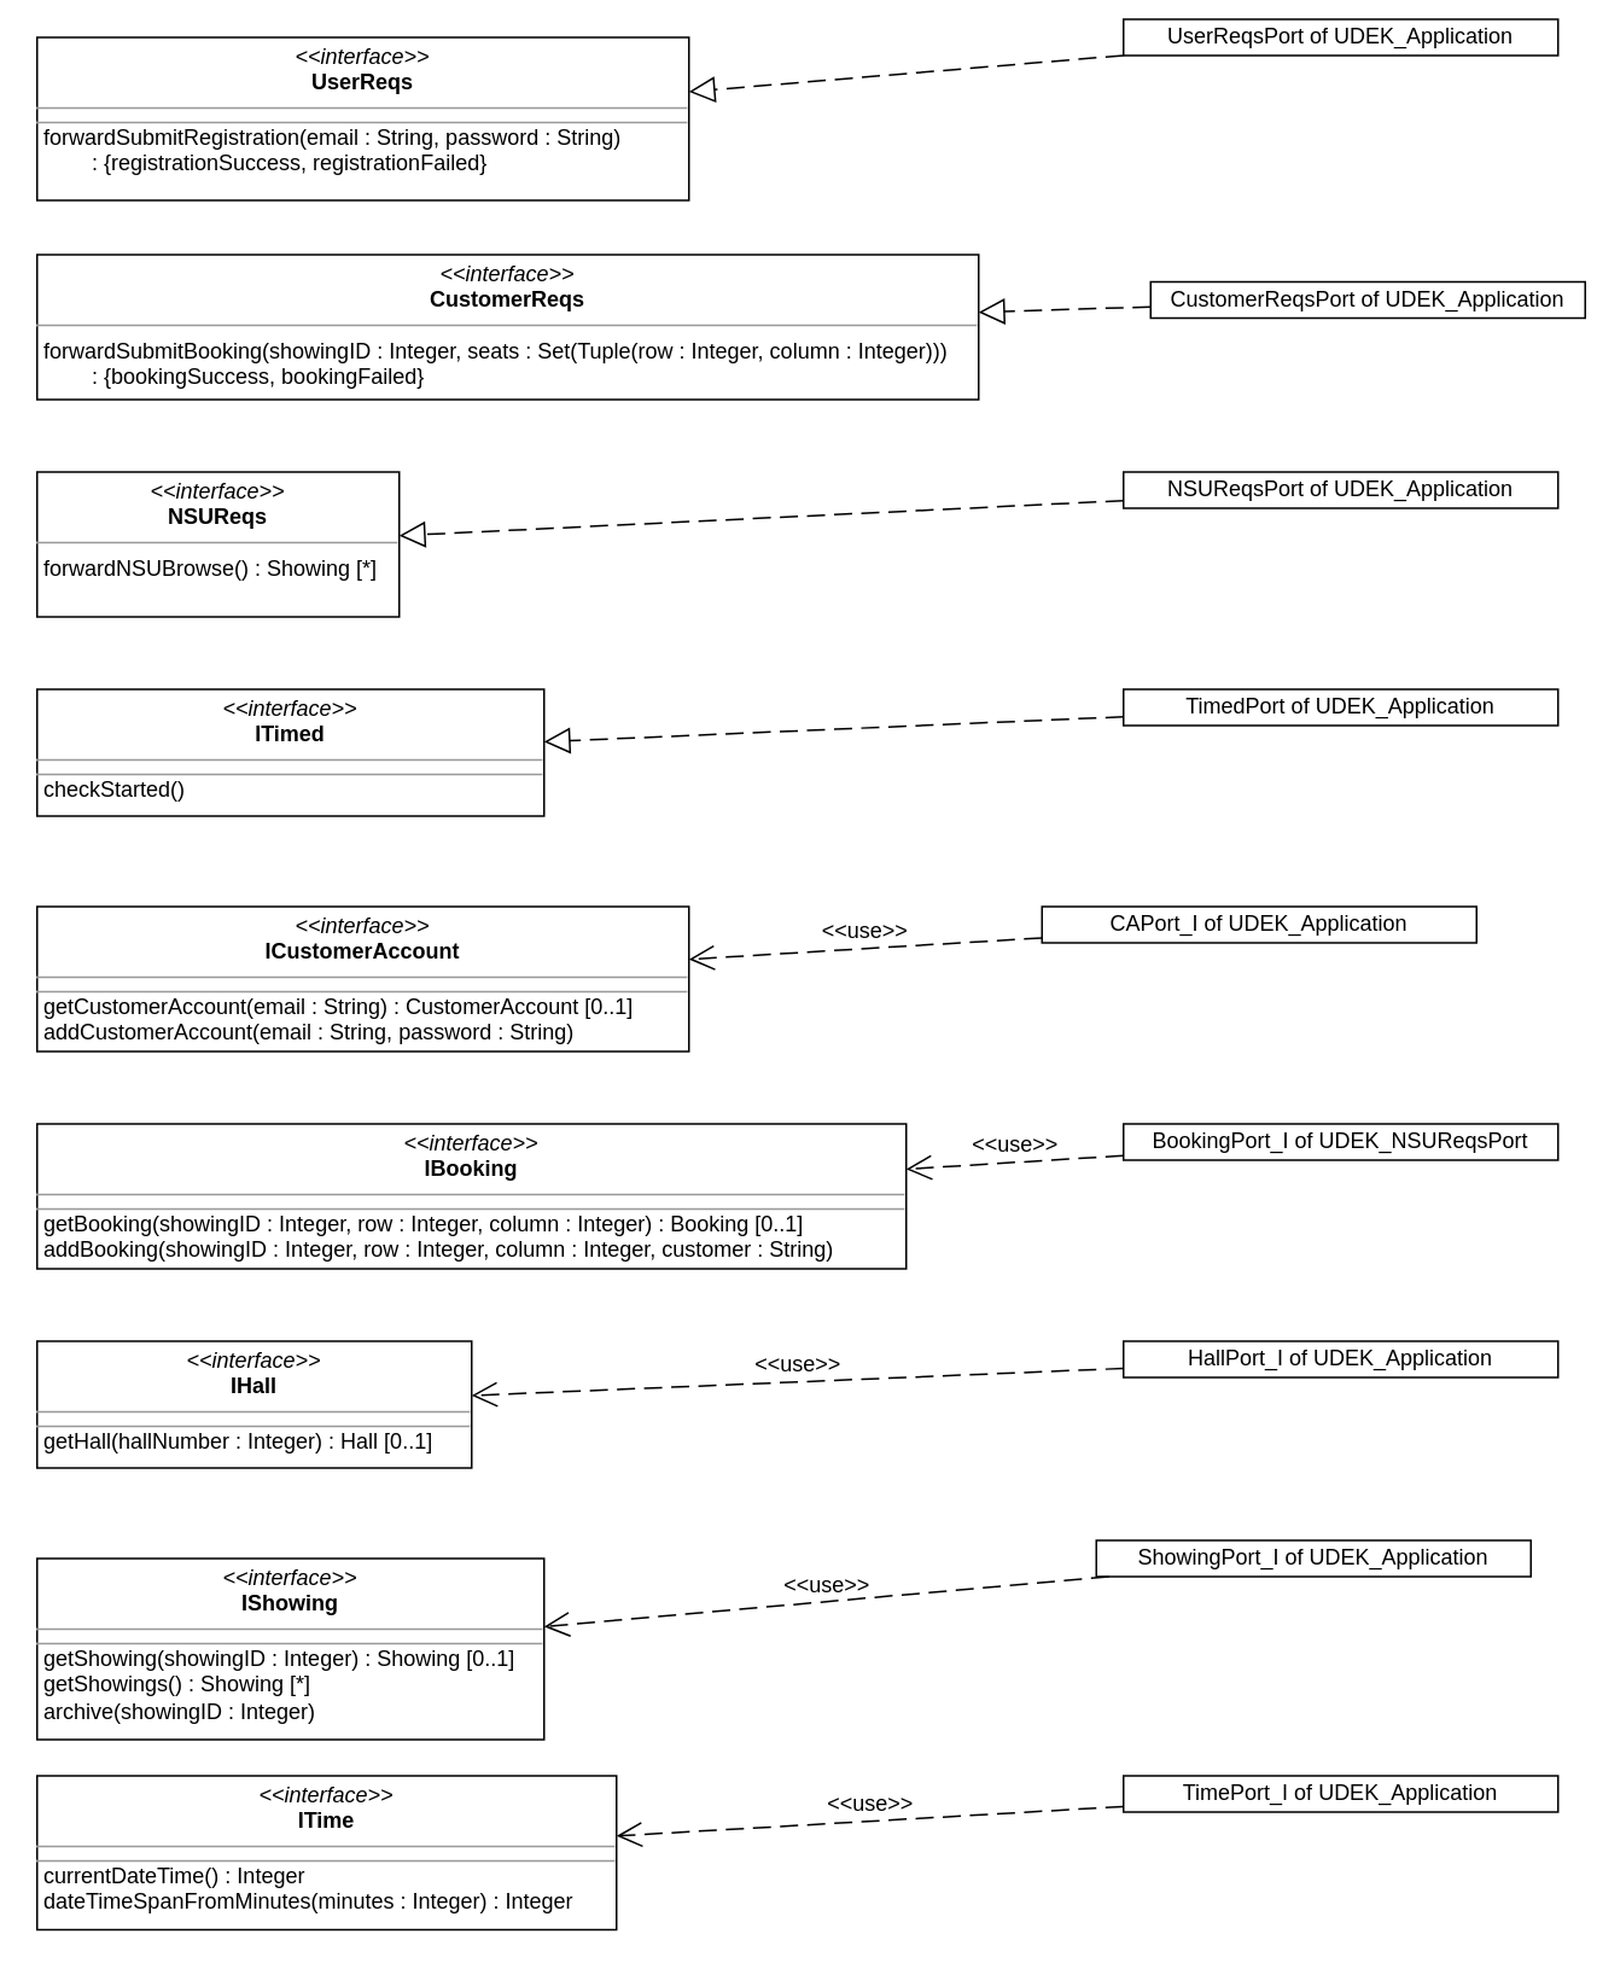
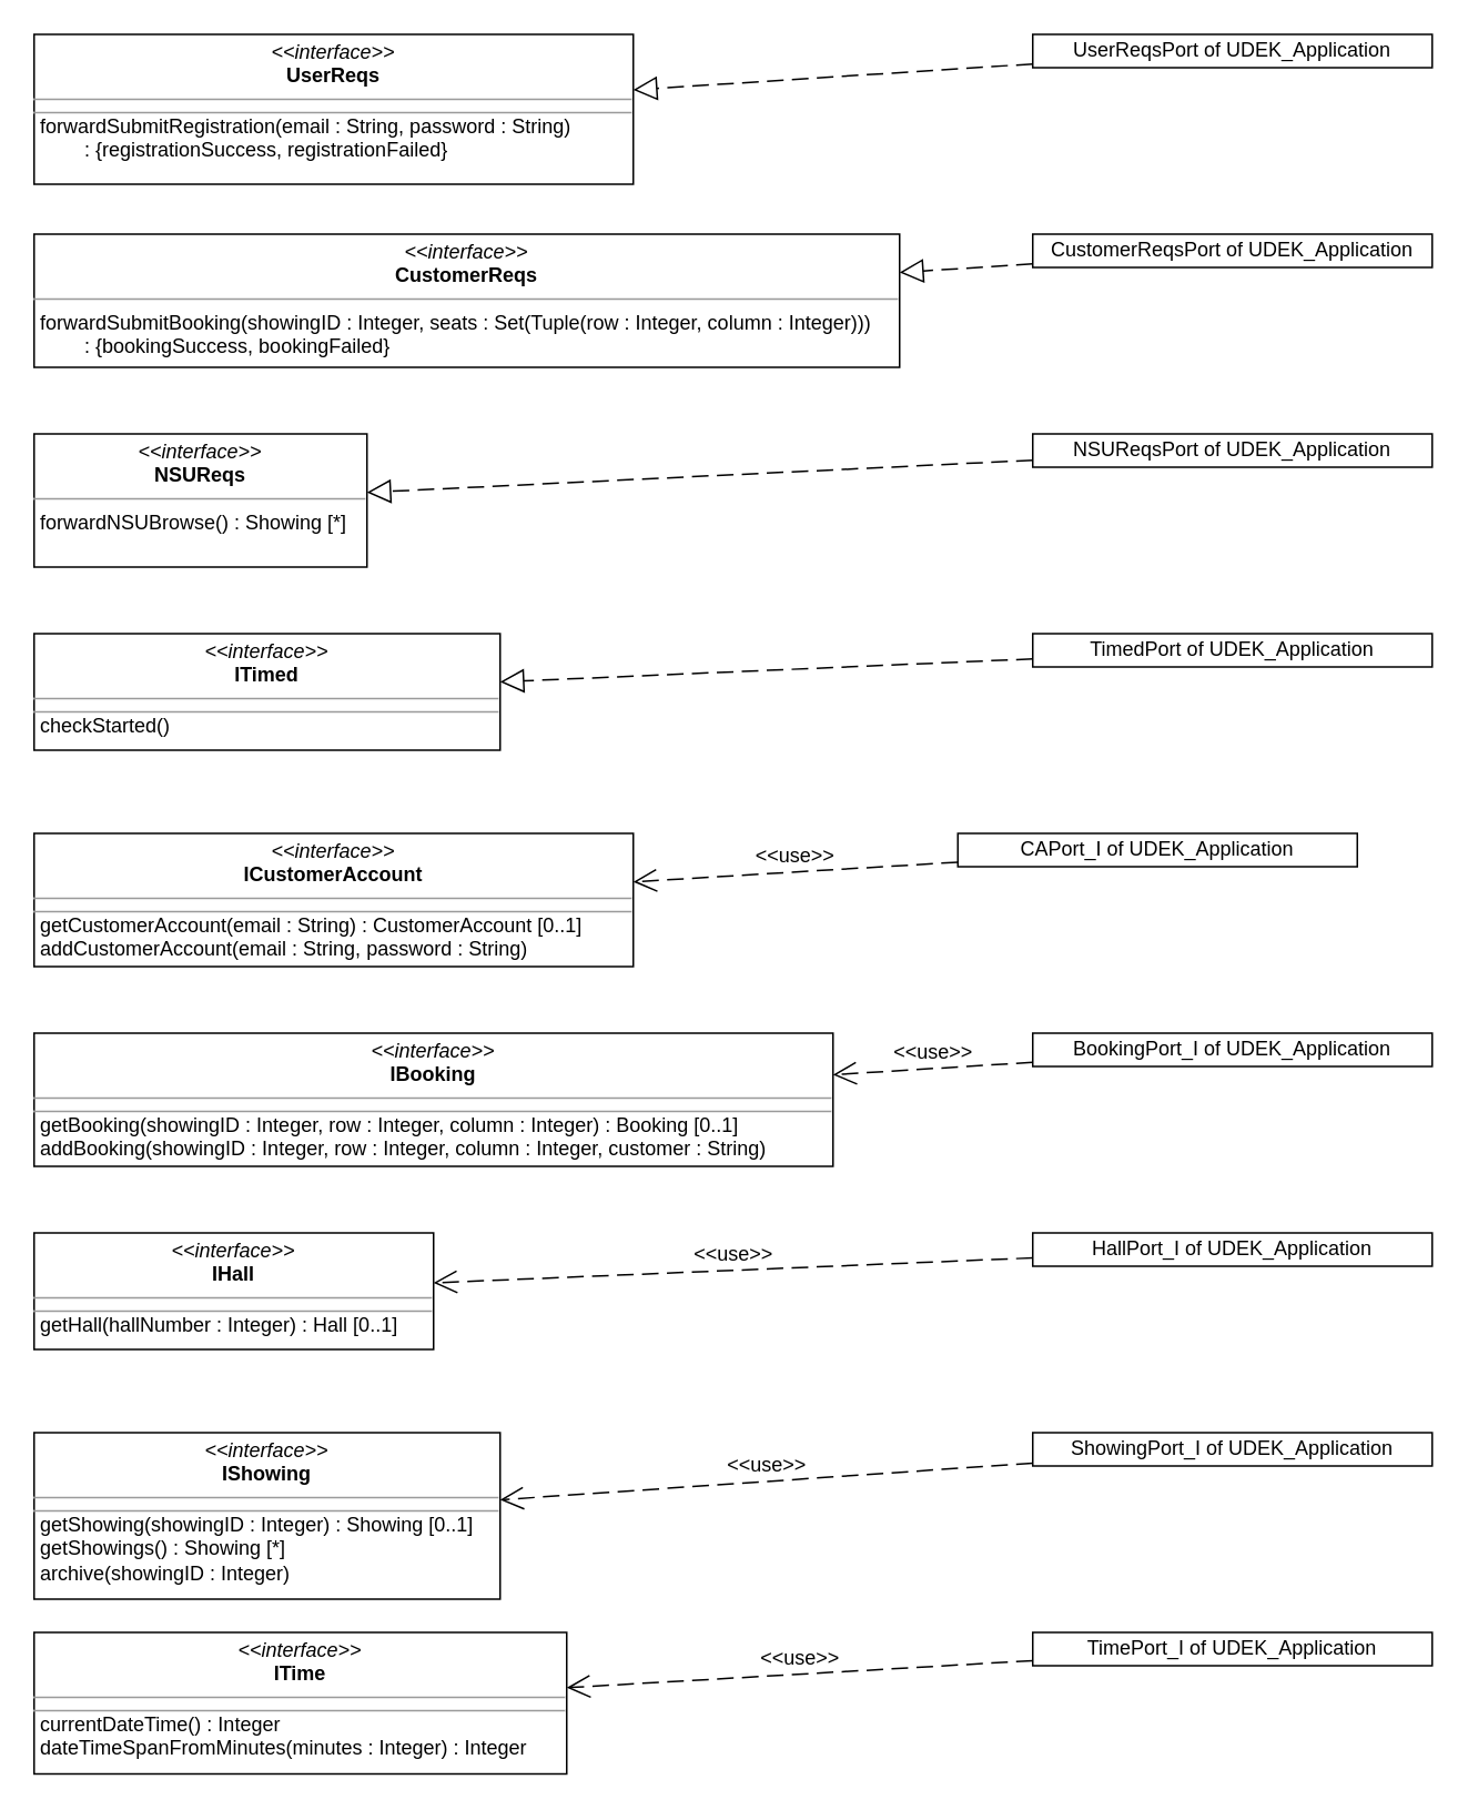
  <mxCell id="0" />
  <mxCell id="1" parent="0" />
  <mxCell id="2" value="&lt;p style=&quot;margin: 0px ; margin-top: 4px ; text-align: center&quot;&gt;&lt;i&gt;&amp;lt;&amp;lt;interface&amp;gt;&amp;gt;&lt;/i&gt;&lt;br&gt;&lt;b&gt;UserReqs&lt;/b&gt;&lt;/p&gt;&lt;hr size=&quot;1&quot;&gt;&lt;p style=&quot;margin: 0px 0px 0px 4px ; font-size: 1px&quot;&gt;&lt;font style=&quot;font-size: 1px&quot;&gt;&lt;br&gt;&lt;/font&gt;&lt;/p&gt;&lt;hr size=&quot;1&quot; style=&quot;font-size: 1px&quot;&gt;&lt;p style=&quot;margin: 0px ; margin-left: 4px&quot;&gt;forwardSubmitRegistration(email : String, password : String)&lt;/p&gt;&lt;p style=&quot;margin: 0px ; margin-left: 4px&quot;&gt;&lt;span style=&quot;white-space: pre&quot;&gt;&#09;&lt;/span&gt;: {registrationSuccess, registrationFailed}&lt;/p&gt;" style="verticalAlign=top;align=left;overflow=fill;fontSize=12;fontFamily=Helvetica;html=1;fontColor=default;" vertex="1" parent="1"><mxGeometry x="20" y="20" width="360" height="90" as="geometry" /></mxCell>
  <mxCell id="3" value="&lt;p style=&quot;margin: 0px ; margin-top: 4px ; text-align: center&quot;&gt;&lt;i&gt;&amp;lt;&amp;lt;interface&amp;gt;&amp;gt;&lt;/i&gt;&lt;br&gt;&lt;b&gt;ICustomerAccount&lt;/b&gt;&lt;/p&gt;&lt;hr size=&quot;1&quot;&gt;&lt;p style=&quot;margin: 0px 0px 0px 4px ; font-size: 1px&quot;&gt;&lt;font style=&quot;font-size: 1px&quot;&gt;&lt;br&gt;&lt;/font&gt;&lt;/p&gt;&lt;hr size=&quot;1&quot; style=&quot;font-size: 1px&quot;&gt;&lt;p style=&quot;margin: 0px ; margin-left: 4px&quot;&gt;getCustomerAccount(email : String)&amp;nbsp;&lt;span&gt;: CustomerAccount [0..1]&lt;/span&gt;&lt;/p&gt;&lt;p style=&quot;margin: 0px ; margin-left: 4px&quot;&gt;addCustomerAccount(email : String, password : String)&lt;/p&gt;" style="verticalAlign=top;align=left;overflow=fill;fontSize=12;fontFamily=Helvetica;html=1;fontColor=default;" vertex="1" parent="1"><mxGeometry x="20" y="500" width="360" height="80" as="geometry" /></mxCell>
- <mxCell id="4" value="UserReqsPort of UDEK_Application" style="rounded=0;whiteSpace=wrap;html=1;fontFamily=Helvetica;fontSize=12;fontColor=default;" vertex="1" parent="1"><mxGeometry x="620" y="10" width="240" height="20" as="geometry" /></mxCell>
+ <mxCell id="4" value="UserReqsPort of UDEK_Application" style="rounded=0;whiteSpace=wrap;html=1;fontFamily=Helvetica;fontSize=12;fontColor=default;" vertex="1" parent="1"><mxGeometry x="620" y="20" width="240" height="20" as="geometry" /></mxCell>
  <mxCell id="5" value="&amp;lt;&amp;lt;use&amp;gt;&amp;gt;" style="edgeStyle=none;shape=connector;rounded=0;orthogonalLoop=1;jettySize=auto;html=1;labelBackgroundColor=none;fontFamily=Helvetica;fontSize=12;fontColor=default;startArrow=none;startFill=0;endArrow=open;endFill=0;endSize=12;strokeColor=default;startSize=12;dashed=1;dashPattern=10 5;align=center;verticalAlign=bottom;" edge="1" parent="1" source="6" target="3"><mxGeometry relative="1" as="geometry" /></mxCell>
  <mxCell id="6" value="CAPort_I of UDEK_Application" style="rounded=0;whiteSpace=wrap;html=1;fontFamily=Helvetica;fontSize=12;fontColor=default;" vertex="1" parent="1"><mxGeometry x="575" y="500" width="240" height="20" as="geometry" /></mxCell>
  <mxCell id="7" style="edgeStyle=none;shape=connector;rounded=0;orthogonalLoop=1;jettySize=auto;html=1;labelBackgroundColor=none;fontFamily=Helvetica;fontSize=12;fontColor=default;startArrow=none;startFill=0;endArrow=block;endFill=0;endSize=12;strokeColor=default;startSize=12;dashed=1;dashPattern=10 5;" edge="1" parent="1" source="4" target="2"><mxGeometry relative="1" as="geometry"><mxPoint x="470" y="188.562" as="sourcePoint" /><mxPoint x="390" y="187.466" as="targetPoint" /></mxGeometry></mxCell>
  <mxCell id="8" value="&lt;p style=&quot;margin: 0px ; margin-top: 4px ; text-align: center&quot;&gt;&lt;i&gt;&amp;lt;&amp;lt;interface&amp;gt;&amp;gt;&lt;/i&gt;&lt;br&gt;&lt;b&gt;IBooking&lt;/b&gt;&lt;/p&gt;&lt;hr size=&quot;1&quot;&gt;&lt;p style=&quot;margin: 0px 0px 0px 4px ; font-size: 1px&quot;&gt;&lt;font style=&quot;font-size: 1px&quot;&gt;&lt;br&gt;&lt;/font&gt;&lt;/p&gt;&lt;hr size=&quot;1&quot; style=&quot;font-size: 1px&quot;&gt;&lt;p style=&quot;margin: 0px ; margin-left: 4px&quot;&gt;getBooking(showingID : Integer, row : Integer, column : Integer)&amp;nbsp;&lt;span&gt;: Booking [0..1]&lt;/span&gt;&lt;/p&gt;&lt;p style=&quot;margin: 0px ; margin-left: 4px&quot;&gt;addBooking(showingID : Integer, row : Integer, column : Integer, customer : String)&lt;span&gt;&lt;br&gt;&lt;/span&gt;&lt;/p&gt;" style="verticalAlign=top;align=left;overflow=fill;fontSize=12;fontFamily=Helvetica;html=1;fontColor=default;" vertex="1" parent="1"><mxGeometry x="20" y="620" width="480" height="80" as="geometry" /></mxCell>
- <mxCell id="9" value="BookingPort_I of UDEK_NSUReqsPort" style="rounded=0;whiteSpace=wrap;html=1;fontFamily=Helvetica;fontSize=12;fontColor=default;" vertex="1" parent="1"><mxGeometry x="620" y="620" width="240" height="20" as="geometry" /></mxCell>
+ <mxCell id="9" value="BookingPort_I of UDEK_Application" style="rounded=0;whiteSpace=wrap;html=1;fontFamily=Helvetica;fontSize=12;fontColor=default;" vertex="1" parent="1"><mxGeometry x="620" y="620" width="240" height="20" as="geometry" /></mxCell>
  <mxCell id="10" value="&amp;lt;&amp;lt;use&amp;gt;&amp;gt;" style="edgeStyle=none;shape=connector;rounded=0;orthogonalLoop=1;jettySize=auto;html=1;labelBackgroundColor=none;fontFamily=Helvetica;fontSize=12;fontColor=default;startArrow=none;startFill=0;endArrow=open;endFill=0;endSize=12;strokeColor=default;startSize=12;dashed=1;dashPattern=10 5;align=center;verticalAlign=bottom;" edge="1" parent="1" source="9" target="8"><mxGeometry relative="1" as="geometry"><mxPoint x="643.095" y="450" as="sourcePoint" /><mxPoint x="270" y="521.881" as="targetPoint" /></mxGeometry></mxCell>
  <mxCell id="11" value="&lt;p style=&quot;margin: 0px ; margin-top: 4px ; text-align: center&quot;&gt;&lt;i&gt;&amp;lt;&amp;lt;interface&amp;gt;&amp;gt;&lt;/i&gt;&lt;br&gt;&lt;b&gt;IHall&lt;/b&gt;&lt;/p&gt;&lt;hr size=&quot;1&quot;&gt;&lt;p style=&quot;margin: 0px 0px 0px 4px ; font-size: 1px&quot;&gt;&lt;font style=&quot;font-size: 1px&quot;&gt;&lt;br&gt;&lt;/font&gt;&lt;/p&gt;&lt;hr size=&quot;1&quot; style=&quot;font-size: 1px&quot;&gt;&lt;p style=&quot;margin: 0px ; margin-left: 4px&quot;&gt;getHall(hallNumber : Integer)&amp;nbsp;&lt;span&gt;: Hall [0..1]&lt;/span&gt;&lt;/p&gt;" style="verticalAlign=top;align=left;overflow=fill;fontSize=12;fontFamily=Helvetica;html=1;fontColor=default;" vertex="1" parent="1"><mxGeometry x="20" y="740" width="240" height="70" as="geometry" /></mxCell>
  <mxCell id="12" value="HallPort_I of UDEK_Application" style="rounded=0;whiteSpace=wrap;html=1;fontFamily=Helvetica;fontSize=12;fontColor=default;" vertex="1" parent="1"><mxGeometry x="620" y="740" width="240" height="20" as="geometry" /></mxCell>
  <mxCell id="13" value="&amp;lt;&amp;lt;use&amp;gt;&amp;gt;" style="edgeStyle=none;shape=connector;rounded=0;orthogonalLoop=1;jettySize=auto;html=1;labelBackgroundColor=none;fontFamily=Helvetica;fontSize=12;fontColor=default;startArrow=none;startFill=0;endArrow=open;endFill=0;endSize=12;strokeColor=default;startSize=12;dashed=1;dashPattern=10 5;align=center;verticalAlign=bottom;" edge="1" parent="1" source="12" target="11"><mxGeometry relative="1" as="geometry"><mxPoint x="630" y="647.5" as="sourcePoint" /><mxPoint x="510" y="655" as="targetPoint" /></mxGeometry></mxCell>
  <mxCell id="14" value="&lt;p style=&quot;margin: 0px ; margin-top: 4px ; text-align: center&quot;&gt;&lt;i&gt;&amp;lt;&amp;lt;interface&amp;gt;&amp;gt;&lt;/i&gt;&lt;br&gt;&lt;b&gt;ITime&lt;/b&gt;&lt;/p&gt;&lt;hr size=&quot;1&quot;&gt;&lt;p style=&quot;margin: 0px 0px 0px 4px ; font-size: 1px&quot;&gt;&lt;font style=&quot;font-size: 1px&quot;&gt;&lt;br&gt;&lt;/font&gt;&lt;/p&gt;&lt;hr size=&quot;1&quot; style=&quot;font-size: 1px&quot;&gt;&lt;p style=&quot;margin: 0px ; margin-left: 4px&quot;&gt;currentDateTime() : Integer&lt;/p&gt;&lt;p style=&quot;margin: 0px ; margin-left: 4px&quot;&gt;dateTimeSpanFromMinutes(minutes : Integer) : Integer&lt;/p&gt;" style="verticalAlign=top;align=left;overflow=fill;fontSize=12;fontFamily=Helvetica;html=1;fontColor=default;" vertex="1" parent="1"><mxGeometry x="20" y="980" width="320" height="85" as="geometry" /></mxCell>
  <mxCell id="15" value="TimePort_I of UDEK_Application" style="rounded=0;whiteSpace=wrap;html=1;fontFamily=Helvetica;fontSize=12;fontColor=default;" vertex="1" parent="1"><mxGeometry x="620" y="980" width="240" height="20" as="geometry" /></mxCell>
  <mxCell id="16" value="&amp;lt;&amp;lt;use&amp;gt;&amp;gt;" style="edgeStyle=none;shape=connector;rounded=0;orthogonalLoop=1;jettySize=auto;html=1;labelBackgroundColor=none;fontFamily=Helvetica;fontSize=12;fontColor=default;startArrow=none;startFill=0;endArrow=open;endFill=0;endSize=12;strokeColor=default;startSize=12;dashed=1;dashPattern=10 5;align=center;verticalAlign=bottom;" edge="1" parent="1" source="15" target="14"><mxGeometry relative="1" as="geometry"><mxPoint x="630" y="885" as="sourcePoint" /><mxPoint x="270" y="900" as="targetPoint" /></mxGeometry></mxCell>
  <mxCell id="17" value="&lt;p style=&quot;margin: 0px ; margin-top: 4px ; text-align: center&quot;&gt;&lt;i&gt;&amp;lt;&amp;lt;interface&amp;gt;&amp;gt;&lt;/i&gt;&lt;br&gt;&lt;b&gt;IShowing&lt;/b&gt;&lt;/p&gt;&lt;hr size=&quot;1&quot;&gt;&lt;p style=&quot;margin: 0px 0px 0px 4px ; font-size: 1px&quot;&gt;&lt;font style=&quot;font-size: 1px&quot;&gt;&lt;br&gt;&lt;/font&gt;&lt;/p&gt;&lt;hr size=&quot;1&quot; style=&quot;font-size: 1px&quot;&gt;&lt;p style=&quot;margin: 0px ; margin-left: 4px&quot;&gt;getShowing(showingID : Integer)&amp;nbsp;&lt;span&gt;: Showing [0..1]&lt;/span&gt;&lt;/p&gt;&lt;p style=&quot;margin: 0px ; margin-left: 4px&quot;&gt;&lt;span&gt;getShowings() : Showing [*]&lt;/span&gt;&lt;/p&gt;&lt;p style=&quot;margin: 0px ; margin-left: 4px&quot;&gt;&lt;span&gt;archive(showingID : Integer)&lt;/span&gt;&lt;/p&gt;" style="verticalAlign=top;align=left;overflow=fill;fontSize=12;fontFamily=Helvetica;html=1;fontColor=default;" vertex="1" parent="1"><mxGeometry x="20" y="860" width="280" height="100" as="geometry" /></mxCell>
- <mxCell id="18" value="ShowingPort_I of UDEK_Application" style="rounded=0;whiteSpace=wrap;html=1;fontFamily=Helvetica;fontSize=12;fontColor=default;" vertex="1" parent="1"><mxGeometry x="605" y="850" width="240" height="20" as="geometry" /></mxCell>
+ <mxCell id="18" value="ShowingPort_I of UDEK_Application" style="rounded=0;whiteSpace=wrap;html=1;fontFamily=Helvetica;fontSize=12;fontColor=default;" vertex="1" parent="1"><mxGeometry x="620" y="860" width="240" height="20" as="geometry" /></mxCell>
  <mxCell id="19" value="&amp;lt;&amp;lt;use&amp;gt;&amp;gt;" style="edgeStyle=none;shape=connector;rounded=0;orthogonalLoop=1;jettySize=auto;html=1;labelBackgroundColor=none;fontFamily=Helvetica;fontSize=12;fontColor=default;startArrow=none;startFill=0;endArrow=open;endFill=0;endSize=12;strokeColor=default;startSize=12;dashed=1;dashPattern=10 5;align=center;verticalAlign=bottom;" edge="1" parent="1" source="18" target="17"><mxGeometry relative="1" as="geometry"><mxPoint x="590" y="1006.757" as="sourcePoint" /><mxPoint x="350" y="1022.203" as="targetPoint" /></mxGeometry></mxCell>
  <mxCell id="20" value="&lt;p style=&quot;margin: 0px ; margin-top: 4px ; text-align: center&quot;&gt;&lt;i&gt;&amp;lt;&amp;lt;interface&amp;gt;&amp;gt;&lt;/i&gt;&lt;br&gt;&lt;b&gt;ITimed&lt;/b&gt;&lt;/p&gt;&lt;hr size=&quot;1&quot;&gt;&lt;p style=&quot;margin: 0px 0px 0px 4px ; font-size: 1px&quot;&gt;&lt;font style=&quot;font-size: 1px&quot;&gt;&lt;br&gt;&lt;/font&gt;&lt;/p&gt;&lt;hr size=&quot;1&quot; style=&quot;font-size: 1px&quot;&gt;&lt;p style=&quot;margin: 0px ; margin-left: 4px&quot;&gt;checkStarted()&lt;/p&gt;" style="verticalAlign=top;align=left;overflow=fill;fontSize=12;fontFamily=Helvetica;html=1;fontColor=default;" vertex="1" parent="1"><mxGeometry x="20" y="380" width="280" height="70" as="geometry" /></mxCell>
  <mxCell id="21" value="TimedPort of UDEK_Application" style="rounded=0;whiteSpace=wrap;html=1;fontFamily=Helvetica;fontSize=12;fontColor=default;" vertex="1" parent="1"><mxGeometry x="620" y="380" width="240" height="20" as="geometry" /></mxCell>
  <mxCell id="22" style="edgeStyle=none;shape=connector;rounded=0;orthogonalLoop=1;jettySize=auto;html=1;labelBackgroundColor=none;fontFamily=Helvetica;fontSize=12;fontColor=default;startArrow=none;startFill=0;endArrow=block;endFill=0;endSize=12;strokeColor=default;startSize=12;dashed=1;dashPattern=10 5;" edge="1" parent="1" source="21" target="20"><mxGeometry relative="1" as="geometry"><mxPoint x="425" y="290" as="sourcePoint" /><mxPoint x="310" y="303.529" as="targetPoint" /></mxGeometry></mxCell>
  <mxCell id="23" value="&lt;p style=&quot;margin: 0px ; margin-top: 4px ; text-align: center&quot;&gt;&lt;i&gt;&amp;lt;&amp;lt;interface&amp;gt;&amp;gt;&lt;/i&gt;&lt;br&gt;&lt;b&gt;NSUReqs&lt;/b&gt;&lt;/p&gt;&lt;hr size=&quot;1&quot;&gt;&lt;p style=&quot;margin: 0px 0px 0px 4px ; font-size: 1px&quot;&gt;&lt;font style=&quot;font-size: 1px&quot;&gt;&lt;br&gt;&lt;/font&gt;&lt;/p&gt;&lt;p style=&quot;margin: 0px 0px 0px 4px&quot;&gt;forwardNSUBrowse() : Showing [*]&lt;/p&gt;" style="verticalAlign=top;align=left;overflow=fill;fontSize=12;fontFamily=Helvetica;html=1;fontColor=default;" vertex="1" parent="1"><mxGeometry x="20" y="260" width="200" height="80" as="geometry" /></mxCell>
  <mxCell id="24" value="NSUReqsPort of UDEK_Application" style="rounded=0;whiteSpace=wrap;html=1;fontFamily=Helvetica;fontSize=12;fontColor=default;" vertex="1" parent="1"><mxGeometry x="620" y="260" width="240" height="20" as="geometry" /></mxCell>
  <mxCell id="25" style="edgeStyle=none;shape=connector;rounded=0;orthogonalLoop=1;jettySize=auto;html=1;labelBackgroundColor=none;fontFamily=Helvetica;fontSize=12;fontColor=default;startArrow=none;startFill=0;endArrow=block;endFill=0;endSize=12;strokeColor=default;startSize=12;dashed=1;dashPattern=10 5;" edge="1" parent="1" source="24" target="23"><mxGeometry relative="1" as="geometry"><mxPoint x="432.143" y="280" as="sourcePoint" /><mxPoint x="380" y="285.615" as="targetPoint" /></mxGeometry></mxCell>
  <mxCell id="26" value="&lt;p style=&quot;margin: 0px ; margin-top: 4px ; text-align: center&quot;&gt;&lt;i&gt;&amp;lt;&amp;lt;interface&amp;gt;&amp;gt;&lt;/i&gt;&lt;br&gt;&lt;b&gt;CustomerReqs&lt;/b&gt;&lt;/p&gt;&lt;hr size=&quot;1&quot;&gt;&lt;p style=&quot;margin: 0px 0px 0px 4px ; font-size: 1px&quot;&gt;&lt;font style=&quot;font-size: 1px&quot;&gt;&lt;br&gt;&lt;/font&gt;&lt;/p&gt;&lt;p style=&quot;margin: 0px 0px 0px 4px&quot;&gt;forwardSubmitBooking(showingID : Integer, seats : Set(Tuple(row : Integer, column : Integer)))&lt;/p&gt;&lt;p style=&quot;margin: 0px 0px 0px 4px&quot;&gt;&lt;span&gt;&#09;&lt;/span&gt;&lt;span style=&quot;white-space: pre&quot;&gt;&#09;&lt;/span&gt;: {bookingSuccess, bookingFailed}&lt;/p&gt;" style="verticalAlign=top;align=left;overflow=fill;fontSize=12;fontFamily=Helvetica;html=1;fontColor=default;" vertex="1" parent="1"><mxGeometry x="20" y="140" width="520" height="80" as="geometry" /></mxCell>
- <mxCell id="27" value="CustomerReqsPort of UDEK_Application" style="rounded=0;whiteSpace=wrap;html=1;fontFamily=Helvetica;fontSize=12;fontColor=default;" vertex="1" parent="1"><mxGeometry x="635" y="155" width="240" height="20" as="geometry" /></mxCell>
+ <mxCell id="27" value="CustomerReqsPort of UDEK_Application" style="rounded=0;whiteSpace=wrap;html=1;fontFamily=Helvetica;fontSize=12;fontColor=default;" vertex="1" parent="1"><mxGeometry x="620" y="140" width="240" height="20" as="geometry" /></mxCell>
  <mxCell id="28" style="edgeStyle=none;shape=connector;rounded=0;orthogonalLoop=1;jettySize=auto;html=1;labelBackgroundColor=none;fontFamily=Helvetica;fontSize=12;fontColor=default;startArrow=none;startFill=0;endArrow=block;endFill=0;endSize=12;strokeColor=default;startSize=12;dashed=1;dashPattern=10 5;" edge="1" parent="1" source="27" target="26"><mxGeometry relative="1" as="geometry"><mxPoint x="432.143" y="160" as="sourcePoint" /><mxPoint x="380" y="165.615" as="targetPoint" /></mxGeometry></mxCell>
